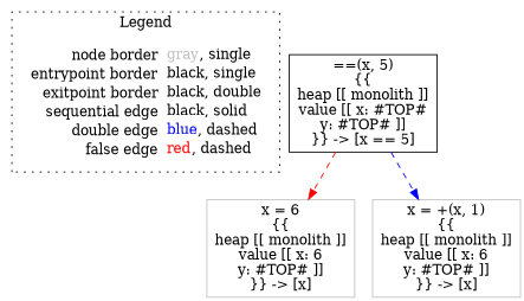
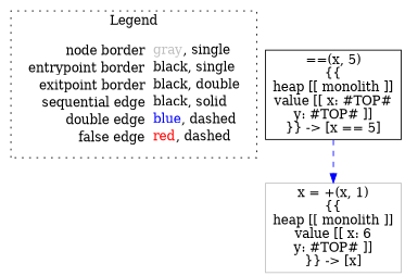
  digraph {
    node [shape=rect color=gray]
    edge [style=dashed]
    n1 [label=<<table border="0" cellpadding="2" cellspacing="0" cellborder="0"><tr><td align="right">node border&nbsp;</td><td align="left"><font color="gray">gray</font>, single</td></tr><tr><td align="right">entrypoint border&nbsp;</td><td align="left"><font color="black">black</font>, single</td></tr><tr><td align="right">exitpoint border&nbsp;</td><td align="left"><font color="black">black</font>, double</td></tr><tr><td align="right">sequential edge&nbsp;</td><td align="left"><font color="black">black</font>, solid</td></tr><tr><td align="right">double edge&nbsp;</td><td align="left"><font color="blue">blue</font>, dashed</td></tr><tr><td align="right">false edge&nbsp;</td><td align="left"><font color="red">red</font>, dashed</td></tr></table>> shape=plaintext color=""]
    n2 [color=black label=<==(x, 5)<BR/>{{<BR/>heap [[ monolith ]]<BR/>value [[ x: #TOP#<BR/>y: #TOP# ]]<BR/>}} -&gt; [x == 5]>]
-   n3 [label=<x = 6<BR/>{{<BR/>heap [[ monolith ]]<BR/>value [[ x: 6<BR/>y: #TOP# ]]<BR/>}} -&gt; [x]>]
    n4 [label=<x = +(x, 1)<BR/>{{<BR/>heap [[ monolith ]]<BR/>value [[ x: 6<BR/>y: #TOP# ]]<BR/>}} -&gt; [x]>]
    subgraph cluster_1 {
      label=Legend
      style=dotted
      n1
    }
-   n2 -> n3 [color=red]
    n2 -> n4 [color=blue]
  }
